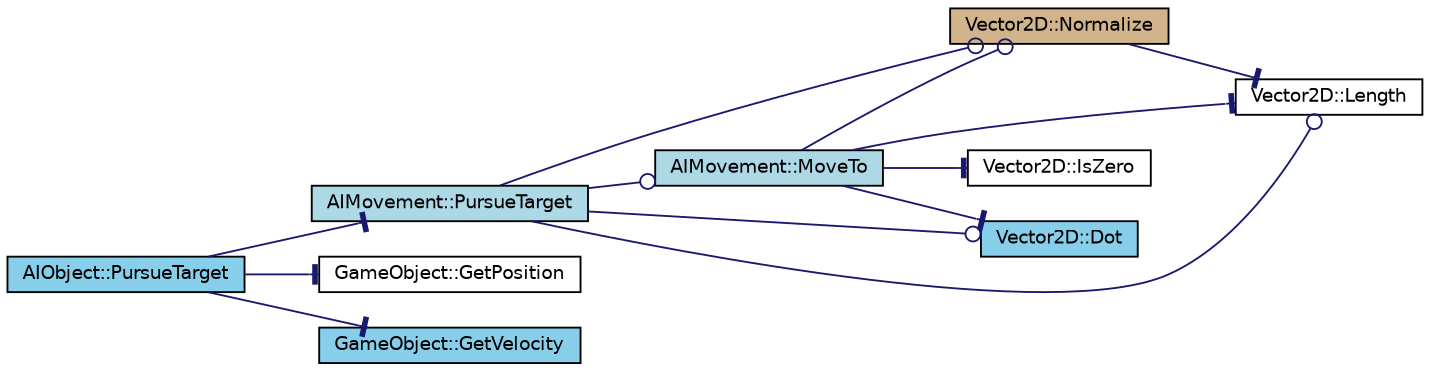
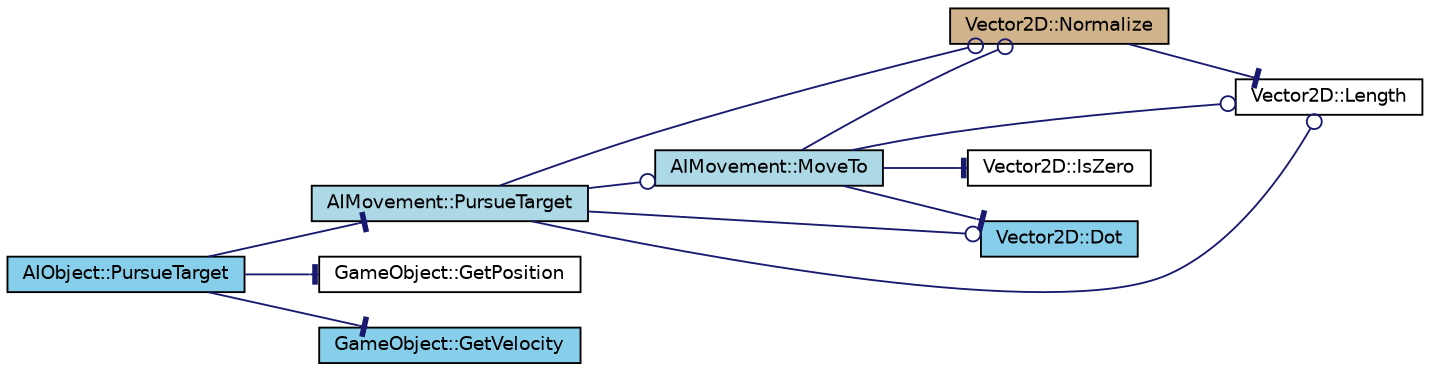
  digraph {
    rankdir=LR
    node [color=black fillcolor=skyblue fontname=Helvetica fontsize=10 shape=record style=filled]
    edge [arrowhead=tee color=midnightblue fontname=Helvetica fontsize=10 labelfontname=Helvetica labelfontsize=10 style=solid]
    n1 [fontcolor=black height=0.2 label="AIObject::PursueTarget" width=0.4]
    n2 [fillcolor=lightblue height=0.2 label="AIMovement::PursueTarget" width=0.4]
    n3 [fillcolor=white height=0.2 label="GameObject::GetPosition" width=0.4]
    n4 [height=0.2 label="GameObject::GetVelocity" width=0.4]
    n5 [fillcolor=tan height=0.2 label="Vector2D::Normalize" width=0.4]
    n6 [fillcolor=white height=0.2 label="Vector2D::Length" width=0.4]
    n7 [height=0.2 label="Vector2D::Dot" width=0.4]
    n8 [fillcolor=lightblue height=0.2 label="AIMovement::MoveTo" width=0.4]
    n9 [fillcolor=white height=0.2 label="Vector2D::IsZero" width=0.4]
    n1 -> n2
    n1 -> n3
    n1 -> n4
    n2 -> n5 [arrowhead=odot]
    n2 -> n6 [arrowhead=odot]
    n2 -> n7 [arrowhead=odot]
    n2 -> n8 [arrowhead=odot]
    n5 -> n6
    n8 -> n5 [arrowhead=odot]
-   n8 -> n6
+   n8 -> n6 [arrowhead=odot]
    n8 -> n7
    n8 -> n9
  }
